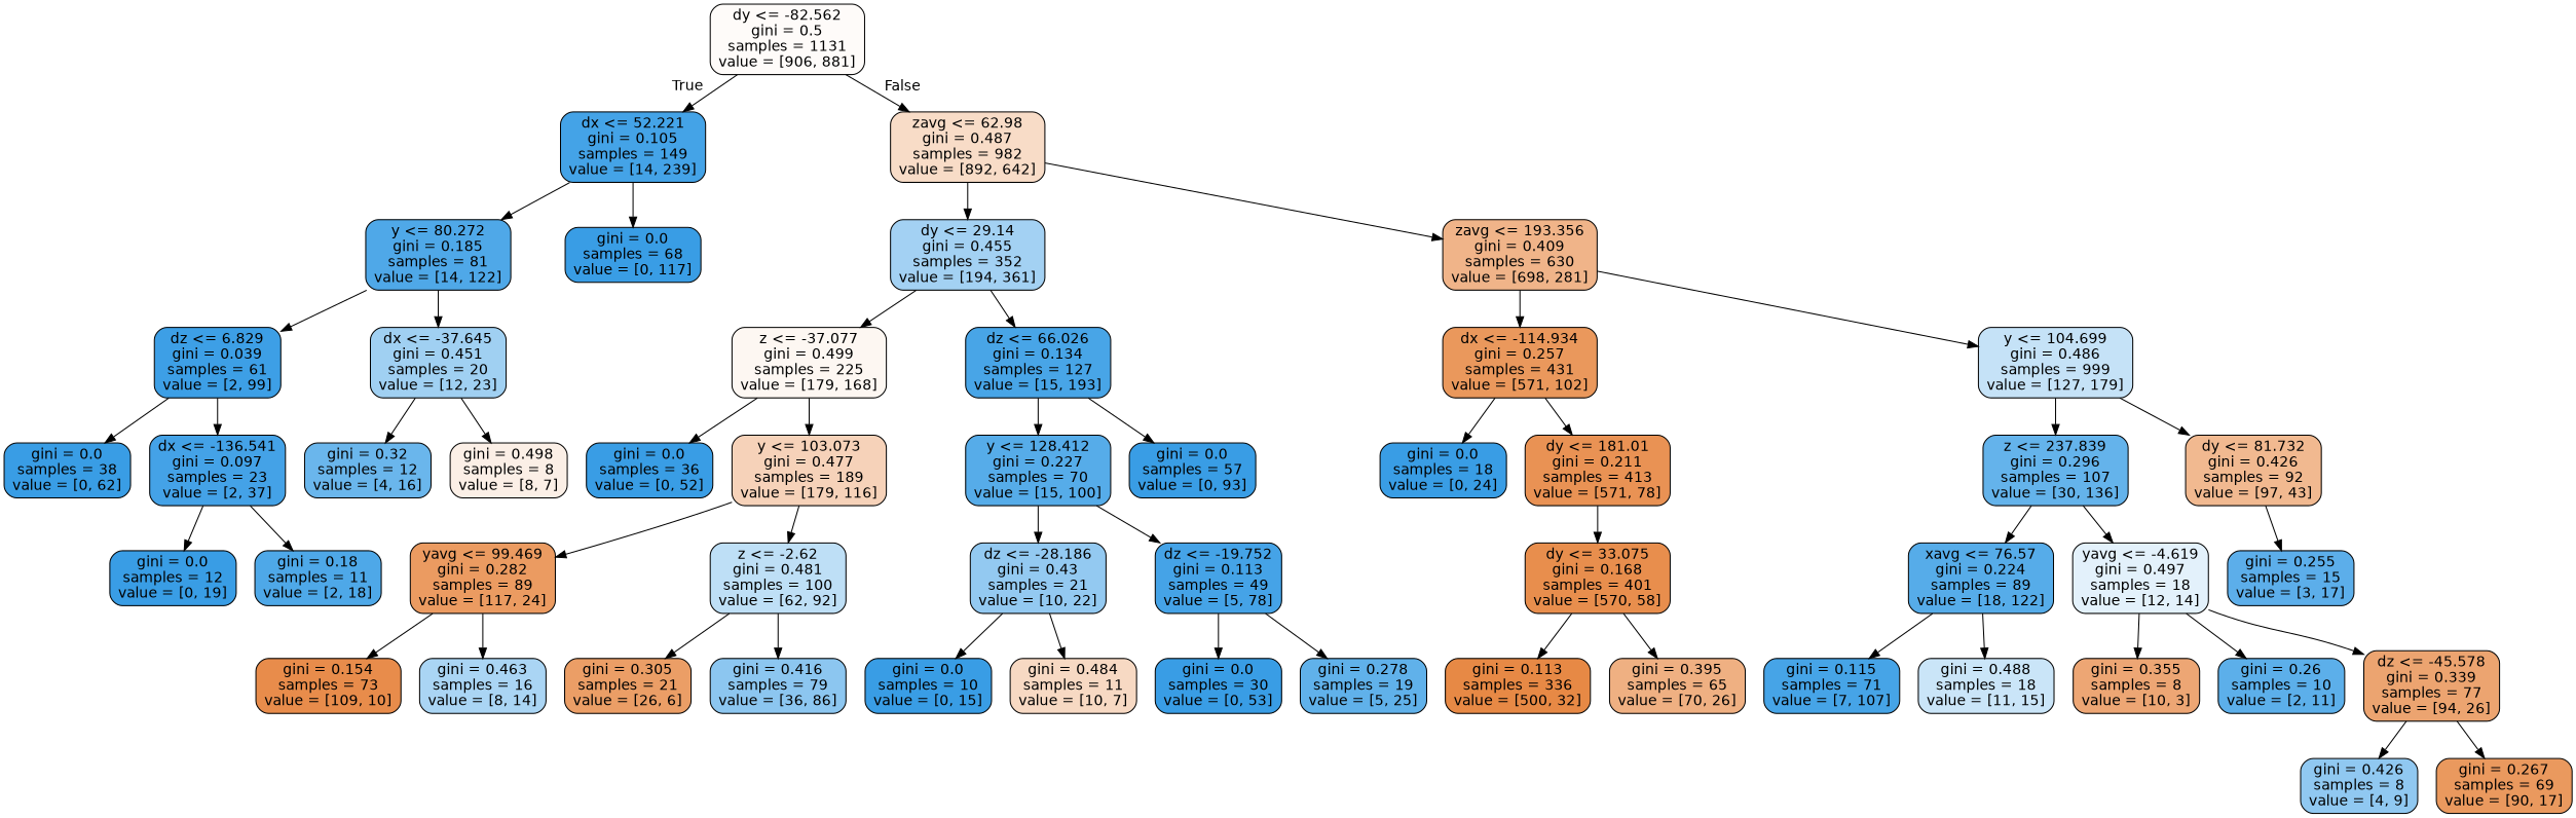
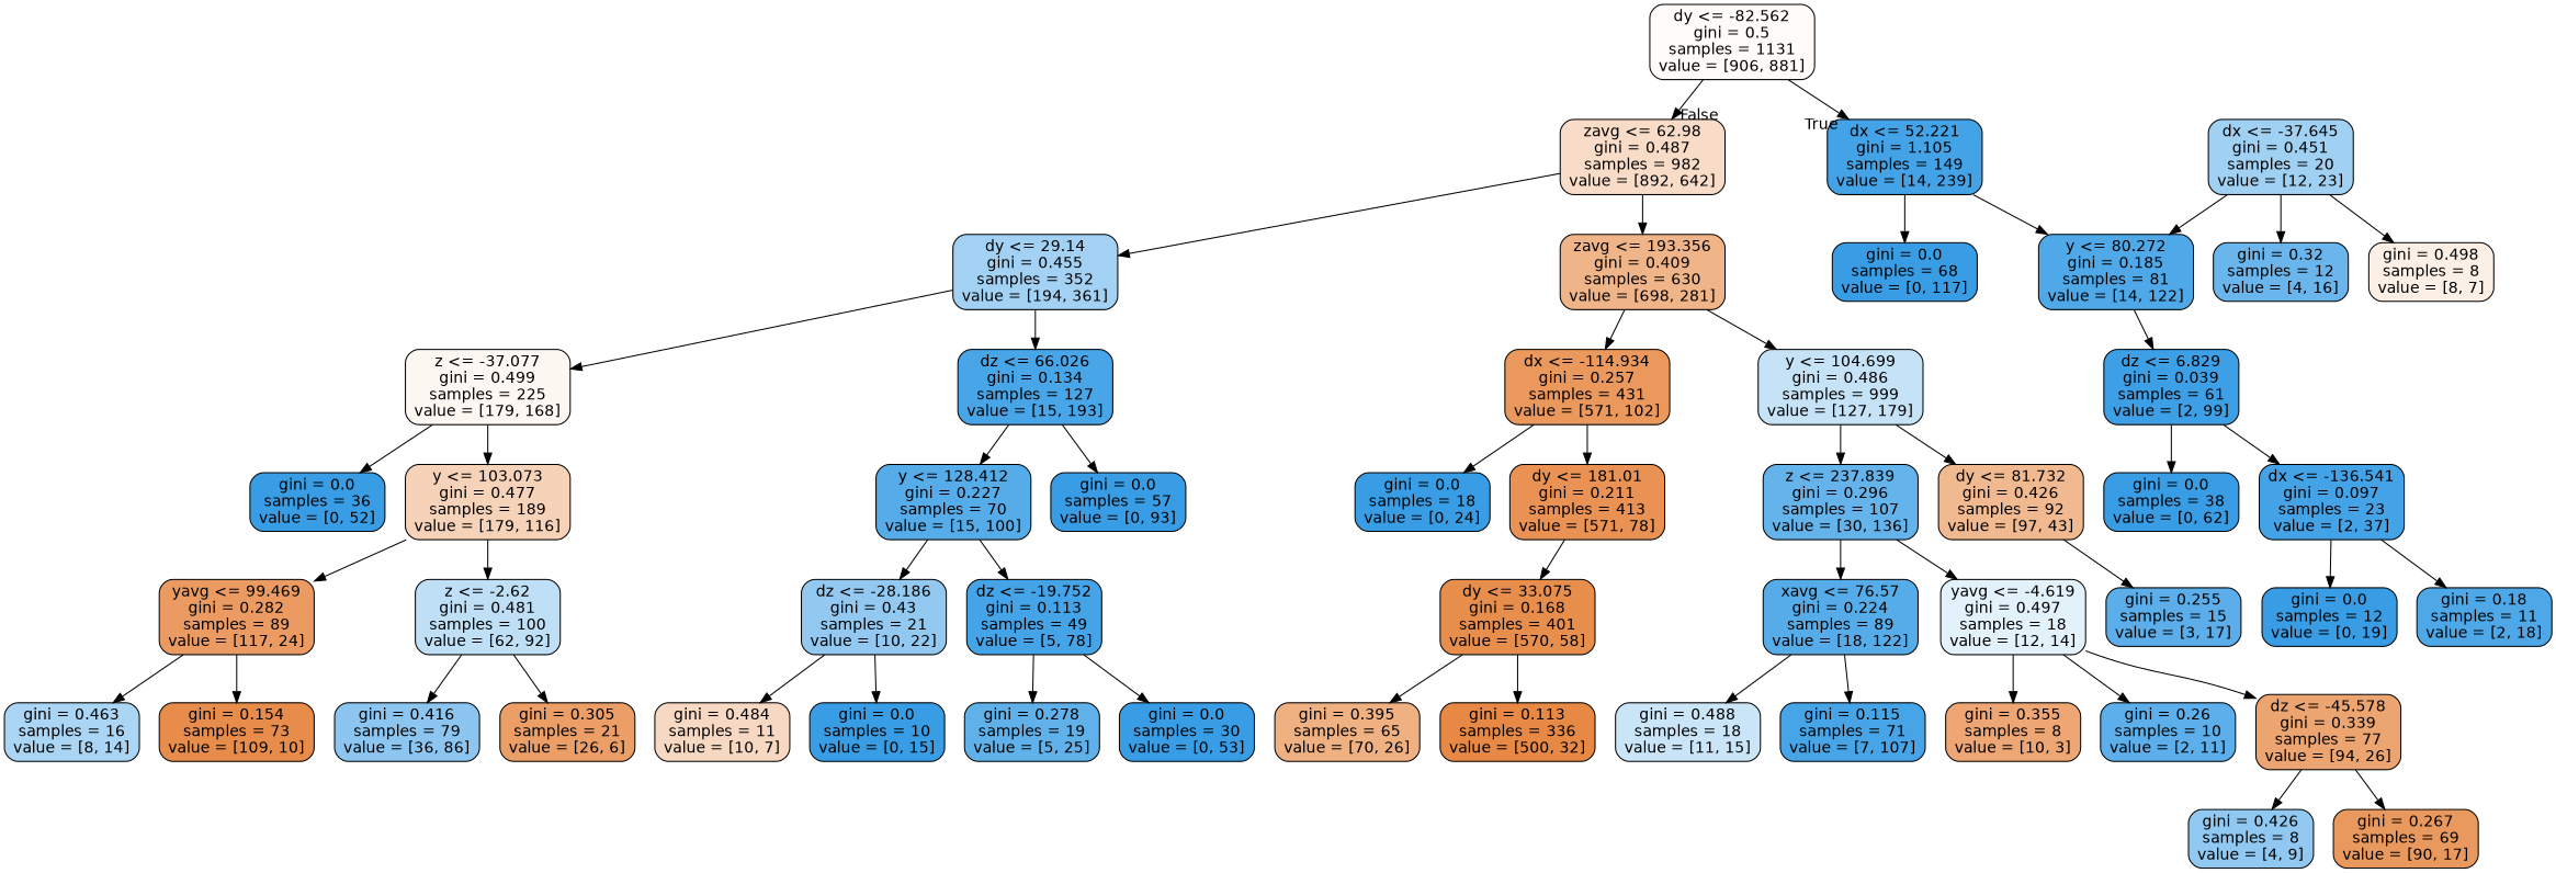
  digraph {
    node [color=black fillcolor="#399de5ff" fontname=helvetica shape=box style="filled, rounded"]
    edge [fontname=helvetica]
    n1 [fillcolor="#e5813907" label="dy <= -82.562\ngini = 0.5\nsamples = 1131\nvalue = [906, 881]"]
-   n2 [fillcolor="#399de5f0" label="dx <= 52.221\ngini = 0.105\nsamples = 149\nvalue = [14, 239]"]
+   n2 [fillcolor="#399de5f0" label="dx <= 52.221\ngini = 1.105\nsamples = 149\nvalue = [14, 239]"]
    n3 [fillcolor="#e5813947" label="zavg <= 62.98\ngini = 0.487\nsamples = 982\nvalue = [892, 642]"]
    n4 [fillcolor="#399de5e2" label="y <= 80.272\ngini = 0.185\nsamples = 81\nvalue = [14, 122]"]
    n5 [label="gini = 0.0\nsamples = 68\nvalue = [0, 117]"]
    n6 [fillcolor="#399de576" label="dy <= 29.14\ngini = 0.455\nsamples = 352\nvalue = [194, 361]"]
    n7 [fillcolor="#e5813998" label="zavg <= 193.356\ngini = 0.409\nsamples = 630\nvalue = [698, 281]"]
    n8 [fillcolor="#399de5fa" label="dz <= 6.829\ngini = 0.039\nsamples = 61\nvalue = [2, 99]"]
    n9 [fillcolor="#399de57a" label="dx <= -37.645\ngini = 0.451\nsamples = 20\nvalue = [12, 23]"]
    n10 [label="gini = 0.0\nsamples = 38\nvalue = [0, 62]"]
    n11 [fillcolor="#399de5f1" label="dx <= -136.541\ngini = 0.097\nsamples = 23\nvalue = [2, 37]"]
    n12 [fillcolor="#399de5bf" label="gini = 0.32\nsamples = 12\nvalue = [4, 16]"]
    n13 [fillcolor="#e5813920" label="gini = 0.498\nsamples = 8\nvalue = [8, 7]"]
    n14 [label="gini = 0.0\nsamples = 12\nvalue = [0, 19]"]
    n15 [fillcolor="#399de5e3" label="gini = 0.18\nsamples = 11\nvalue = [2, 18]"]
    n16 [fillcolor="#e5813910" label="z <= -37.077\ngini = 0.499\nsamples = 225\nvalue = [179, 168]"]
    n17 [fillcolor="#399de5eb" label="dz <= 66.026\ngini = 0.134\nsamples = 127\nvalue = [15, 193]"]
    n18 [fillcolor="#e58139d1" label="dx <= -114.934\ngini = 0.257\nsamples = 431\nvalue = [571, 102]"]
    n19 [fillcolor="#399de54a" label="y <= 104.699\ngini = 0.486\nsamples = 999\nvalue = [127, 179]"]
    n20 [label="gini = 0.0\nsamples = 36\nvalue = [0, 52]"]
    n21 [fillcolor="#e581395a" label="y <= 103.073\ngini = 0.477\nsamples = 189\nvalue = [179, 116]"]
    n22 [fillcolor="#399de5d9" label="y <= 128.412\ngini = 0.227\nsamples = 70\nvalue = [15, 100]"]
    n23 [label="gini = 0.0\nsamples = 57\nvalue = [0, 93]"]
    n24 [fillcolor="#e58139cb" label="yavg <= 99.469\ngini = 0.282\nsamples = 89\nvalue = [117, 24]"]
    n25 [fillcolor="#399de553" label="z <= -2.62\ngini = 0.481\nsamples = 100\nvalue = [62, 92]"]
    n26 [fillcolor="#e58139e8" label="gini = 0.154\nsamples = 73\nvalue = [109, 10]"]
    n27 [fillcolor="#399de56d" label="gini = 0.463\nsamples = 16\nvalue = [8, 14]"]
    n28 [fillcolor="#e58139c4" label="gini = 0.305\nsamples = 21\nvalue = [26, 6]"]
    n29 [fillcolor="#399de594" label="gini = 0.416\nsamples = 79\nvalue = [36, 86]"]
    n30 [fillcolor="#399de58b" label="dz <= -28.186\ngini = 0.43\nsamples = 21\nvalue = [10, 22]"]
    n31 [fillcolor="#399de5ef" label="dz <= -19.752\ngini = 0.113\nsamples = 49\nvalue = [5, 78]"]
    n32 [label="gini = 0.0\nsamples = 10\nvalue = [0, 15]"]
    n33 [fillcolor="#e581394d" label="gini = 0.484\nsamples = 11\nvalue = [10, 7]"]
    n34 [label="gini = 0.0\nsamples = 30\nvalue = [0, 53]"]
    n35 [fillcolor="#399de5cc" label="gini = 0.278\nsamples = 19\nvalue = [5, 25]"]
    n36 [label="gini = 0.0\nsamples = 18\nvalue = [0, 24]"]
    n37 [fillcolor="#e58139dc" label="dy <= 181.01\ngini = 0.211\nsamples = 413\nvalue = [571, 78]"]
    n38 [fillcolor="#399de5c7" label="z <= 237.839\ngini = 0.296\nsamples = 107\nvalue = [30, 136]"]
    n39 [fillcolor="#e581398e" label="dy <= 81.732\ngini = 0.426\nsamples = 92\nvalue = [97, 43]"]
    n40 [fillcolor="#e58139e5" label="dy <= 33.075\ngini = 0.168\nsamples = 401\nvalue = [570, 58]"]
    n41 [fillcolor="#e58139ef" label="gini = 0.113\nsamples = 336\nvalue = [500, 32]"]
    n42 [fillcolor="#e58139a0" label="gini = 0.395\nsamples = 65\nvalue = [70, 26]"]
    n43 [fillcolor="#399de5d9" label="xavg <= 76.57\ngini = 0.224\nsamples = 89\nvalue = [18, 122]"]
    n44 [fillcolor="#399de524" label="yavg <= -4.619\ngini = 0.497\nsamples = 18\nvalue = [12, 14]"]
    n45 [fillcolor="#399de5d2" label="gini = 0.255\nsamples = 15\nvalue = [3, 17]"]
    n46 [fillcolor="#399de5ee" label="gini = 0.115\nsamples = 71\nvalue = [7, 107]"]
    n47 [fillcolor="#399de544" label="gini = 0.488\nsamples = 18\nvalue = [11, 15]"]
    n48 [fillcolor="#e58139b3" label="gini = 0.355\nsamples = 8\nvalue = [10, 3]"]
    n49 [fillcolor="#399de5d1" label="gini = 0.26\nsamples = 10\nvalue = [2, 11]"]
    n50 [fillcolor="#e58139b8" label="dz <= -45.578\ngini = 0.339\nsamples = 77\nvalue = [94, 26]"]
    n51 [fillcolor="#399de58e" label="gini = 0.426\nsamples = 8\nvalue = [4, 9]"]
    n52 [fillcolor="#e58139cf" label="gini = 0.267\nsamples = 69\nvalue = [90, 17]"]
    n1 -> n2 [headlabel=True labelangle=45 labeldistance=2.5]
    n1 -> n3 [headlabel=False labelangle=-45 labeldistance=2.5]
    n2 -> n4
    n2 -> n5
    n3 -> n6
    n3 -> n7
    n4 -> n8
-   n4 -> n9
+   n9 -> n4
    n6 -> n16
    n6 -> n17
    n7 -> n18
    n7 -> n19
    n8 -> n10
    n8 -> n11
    n9 -> n12
    n9 -> n13
    n11 -> n14
    n11 -> n15
    n16 -> n20
    n16 -> n21
    n17 -> n22
    n17 -> n23
    n18 -> n36
    n18 -> n37
    n19 -> n38
    n19 -> n39
    n21 -> n24
    n21 -> n25
    n22 -> n30
    n22 -> n31
    n24 -> n26
    n24 -> n27
    n25 -> n28
    n25 -> n29
    n30 -> n32
    n30 -> n33
    n31 -> n34
    n31 -> n35
    n37 -> n40
    n38 -> n43
    n38 -> n44
    n39 -> n45
    n40 -> n41
    n40 -> n42
    n43 -> n46
    n43 -> n47
    n44 -> n48
    n44 -> n49
    n44 -> n50
    n50 -> n51
    n50 -> n52
  }
